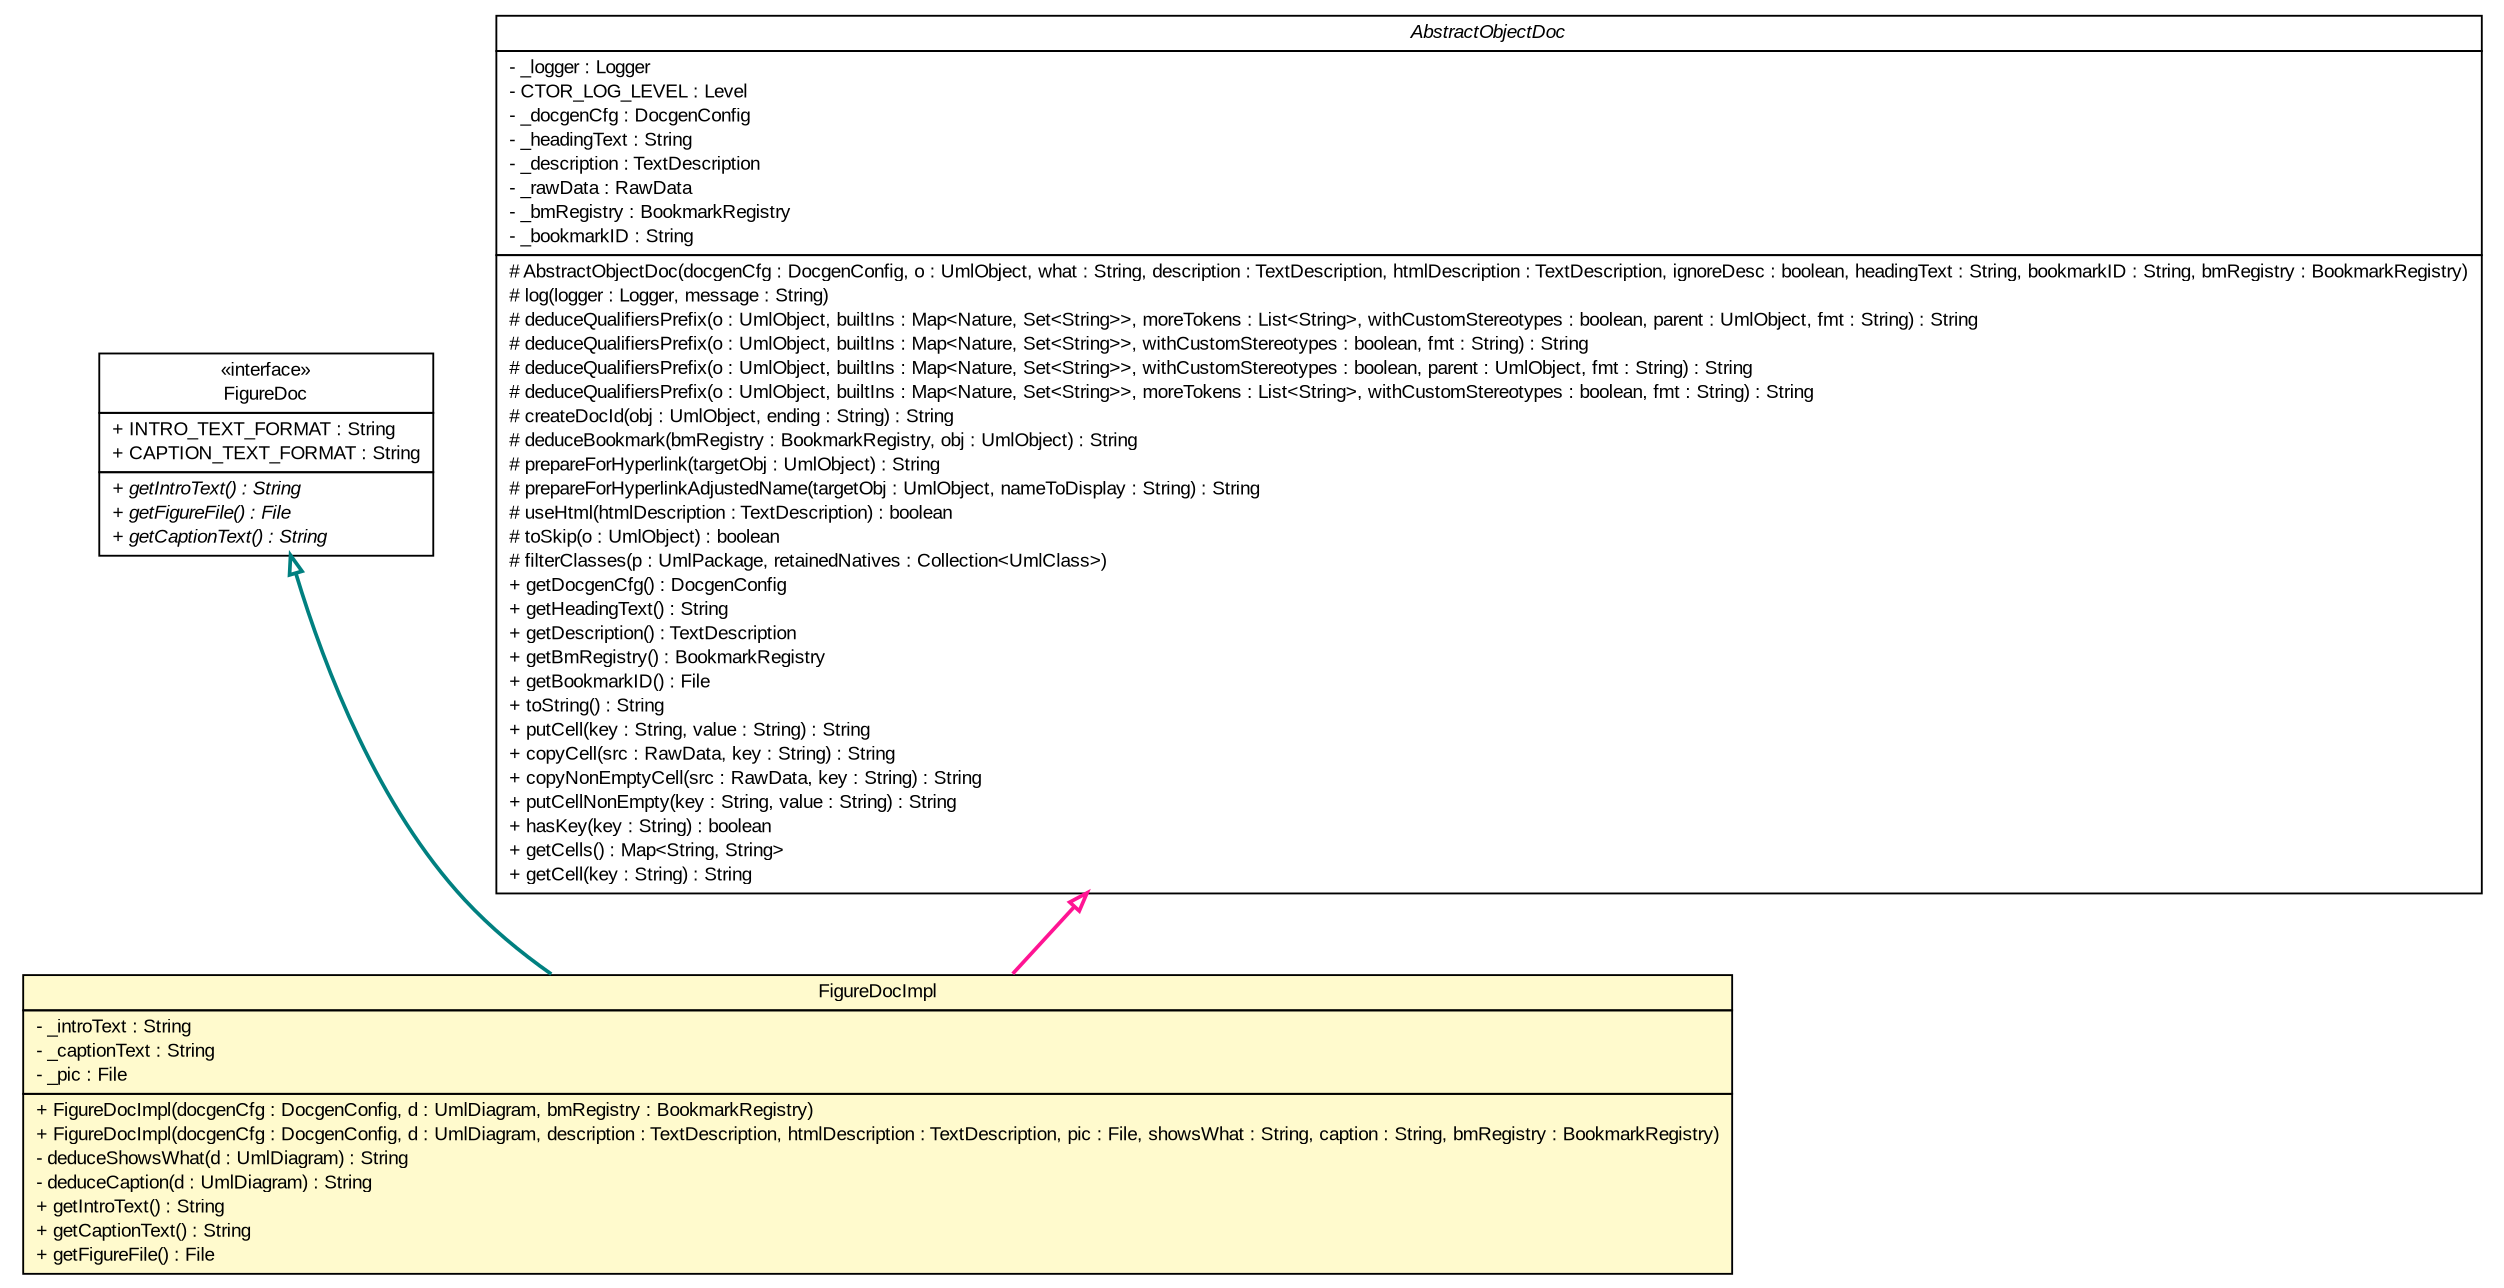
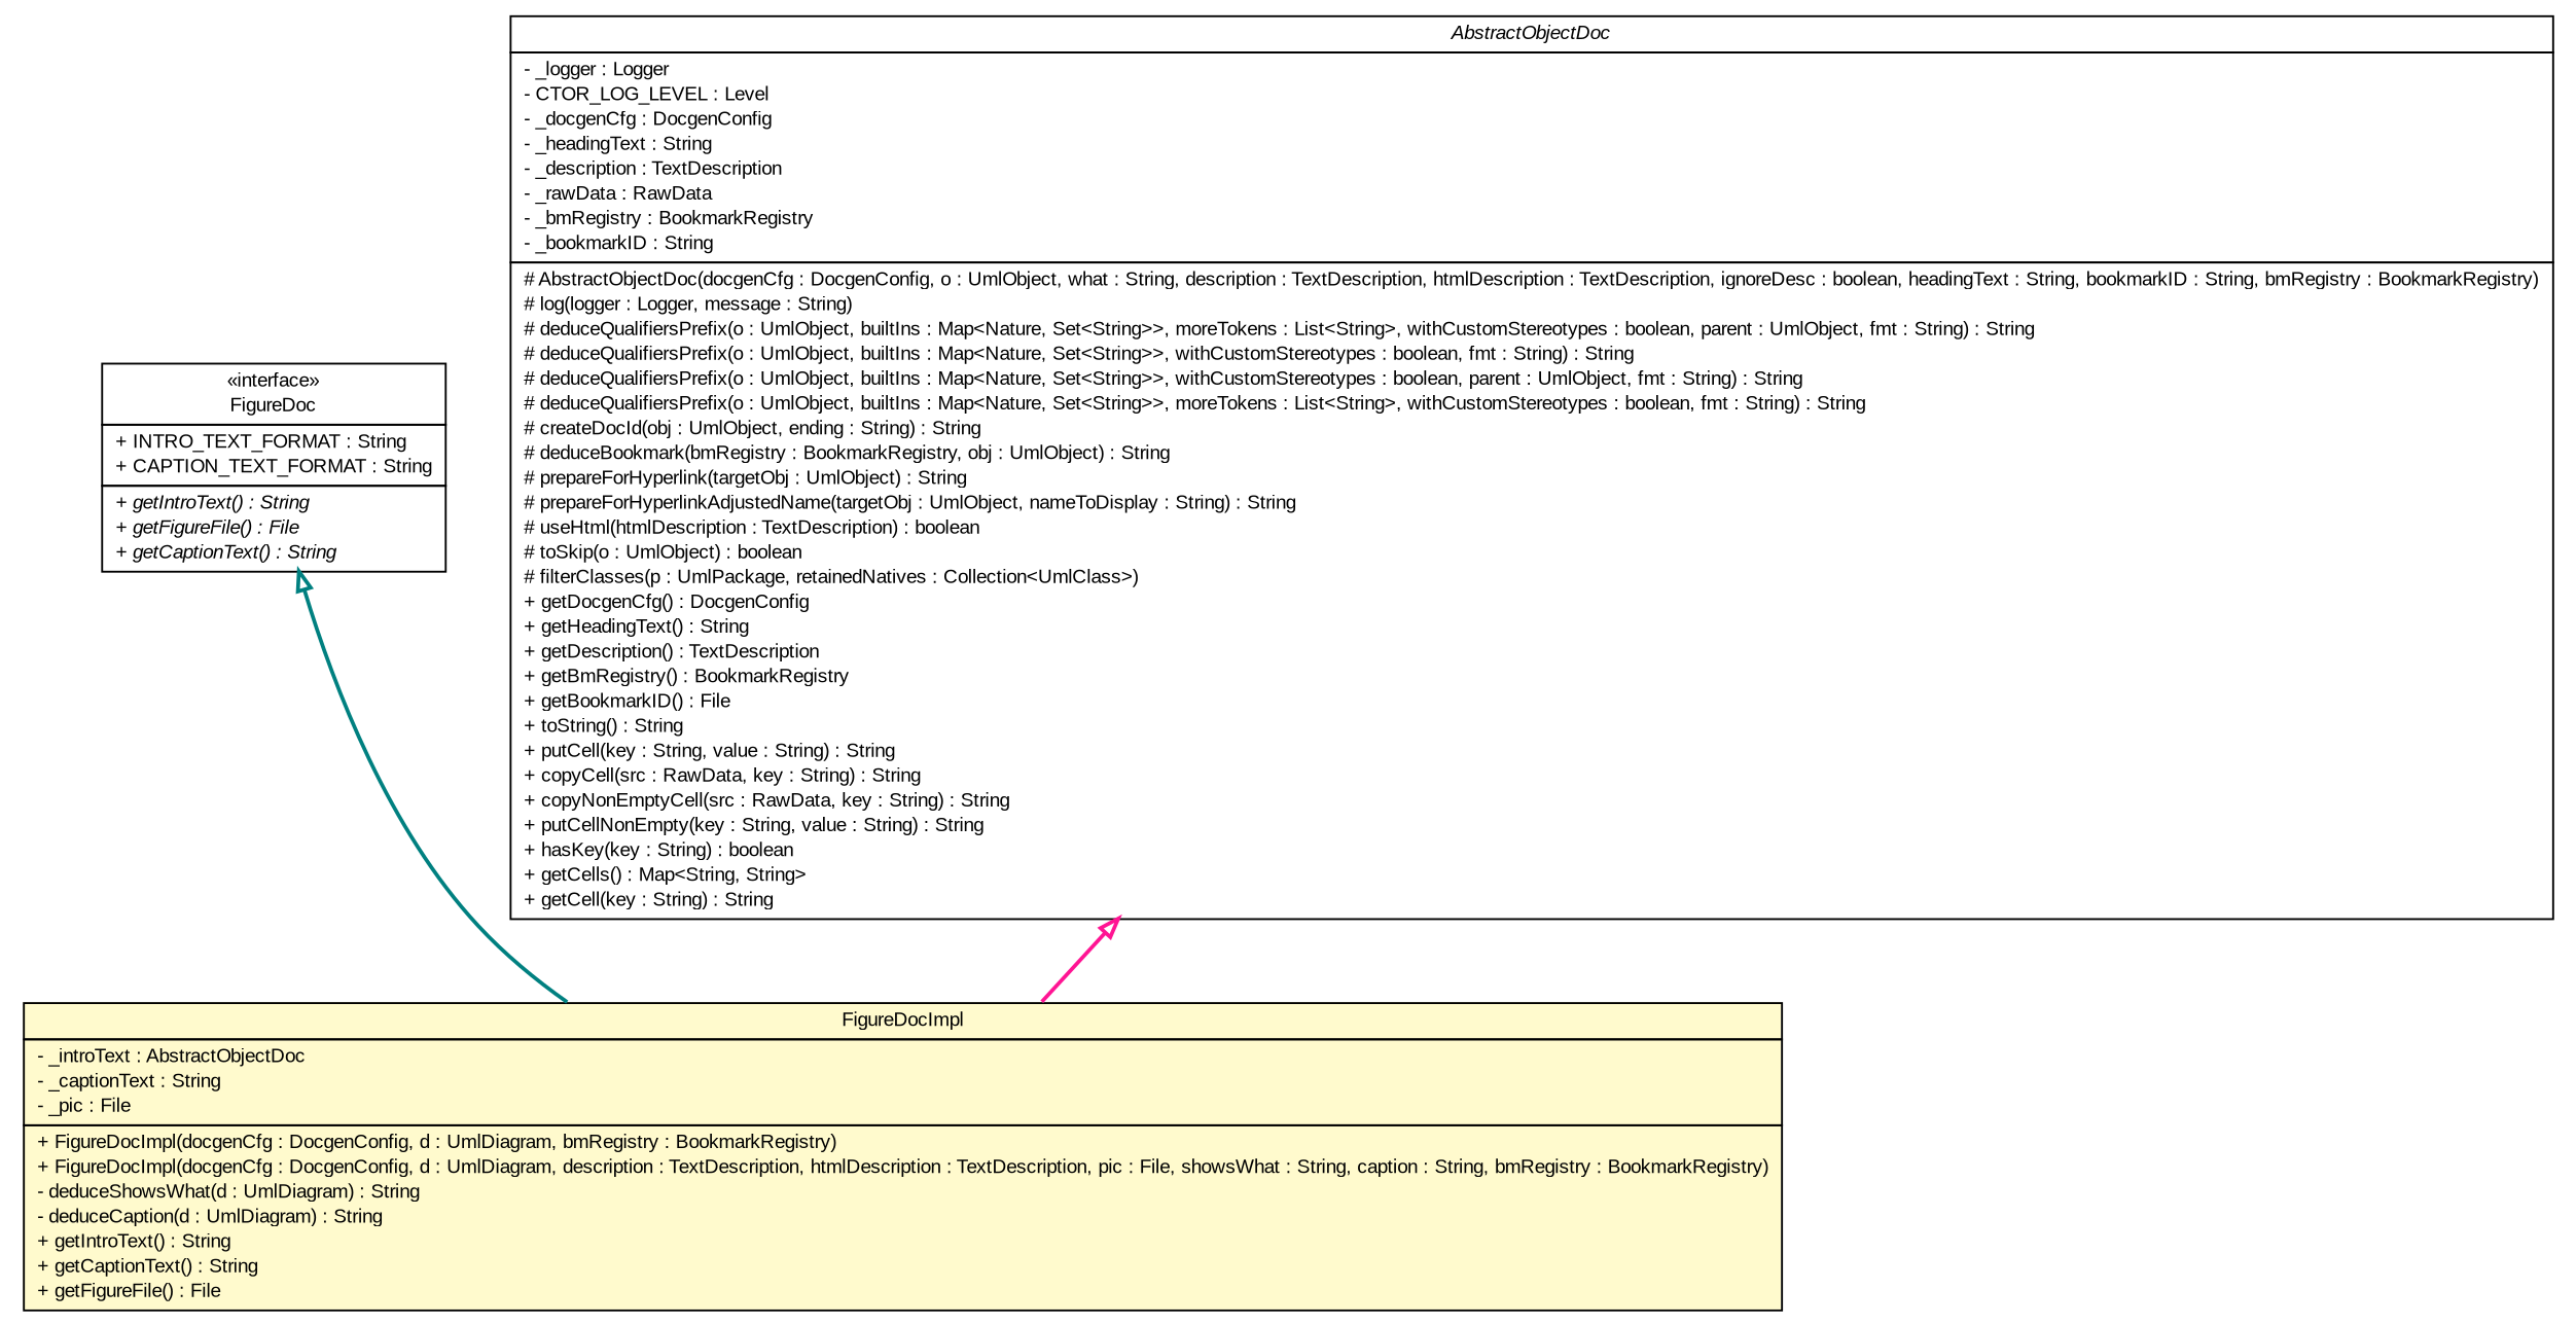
  digraph {
    nodesep=0.25
    ranksep=0.5
    node [fontcolor=black fontname=arial fontsize=10.0 shape=plaintext]
    edge [arrowtail=empty dir=back fontname=arial fontsize=10 headport=p labelfontname=arial labelfontsize=10 style=bold tailport=p]
    n1 [label=<<table title="org.tanjakostic.jcleancim.docgen.collector.FigureDoc" border="0" cellborder="1" cellspacing="0" cellpadding="2" port="p" href="../FigureDoc.html"> 		<tr><td><table border="0" cellspacing="0" cellpadding="1"> <tr><td align="center" balign="center"> &#171;interface&#187; </td></tr> <tr><td align="center" balign="center"> FigureDoc </td></tr> 		</table></td></tr> 		<tr><td><table border="0" cellspacing="0" cellpadding="1"> <tr><td align="left" balign="left"> + INTRO_TEXT_FORMAT : String </td></tr> <tr><td align="left" balign="left"> + CAPTION_TEXT_FORMAT : String </td></tr> 		</table></td></tr> 		<tr><td><table border="0" cellspacing="0" cellpadding="1"> <tr><td align="left" balign="left"><font face="Arial Italic" point-size="10.0"> + getIntroText() : String </font></td></tr> <tr><td align="left" balign="left"><font face="Arial Italic" point-size="10.0"> + getFigureFile() : File </font></td></tr> <tr><td align="left" balign="left"><font face="Arial Italic" point-size="10.0"> + getCaptionText() : String </font></td></tr> 		</table></td></tr> 		</table>>]
-   n2 [label=<<table title="org.tanjakostic.jcleancim.docgen.collector.impl.FigureDocImpl" border="0" cellborder="1" cellspacing="0" cellpadding="2" port="p" bgcolor="lemonChiffon" href="./FigureDocImpl.html"> 		<tr><td><table border="0" cellspacing="0" cellpadding="1"> <tr><td align="center" balign="center"> FigureDocImpl </td></tr> 		</table></td></tr> 		<tr><td><table border="0" cellspacing="0" cellpadding="1"> <tr><td align="left" balign="left"> - _introText : String </td></tr> <tr><td align="left" balign="left"> - _captionText : String </td></tr> <tr><td align="left" balign="left"> - _pic : File </td></tr> 		</table></td></tr> 		<tr><td><table border="0" cellspacing="0" cellpadding="1"> <tr><td align="left" balign="left"> + FigureDocImpl(docgenCfg : DocgenConfig, d : UmlDiagram, bmRegistry : BookmarkRegistry) </td></tr> <tr><td align="left" balign="left"> + FigureDocImpl(docgenCfg : DocgenConfig, d : UmlDiagram, description : TextDescription, htmlDescription : TextDescription, pic : File, showsWhat : String, caption : String, bmRegistry : BookmarkRegistry) </td></tr> <tr><td align="left" balign="left"> - deduceShowsWhat(d : UmlDiagram) : String </td></tr> <tr><td align="left" balign="left"> - deduceCaption(d : UmlDiagram) : String </td></tr> <tr><td align="left" balign="left"> + getIntroText() : String </td></tr> <tr><td align="left" balign="left"> + getCaptionText() : String </td></tr> <tr><td align="left" balign="left"> + getFigureFile() : File </td></tr> 		</table></td></tr> 		</table>>]
+   n2 [label=<<table title="org.tanjakostic.jcleancim.docgen.collector.impl.FigureDocImpl" border="0" cellborder="1" cellspacing="0" cellpadding="2" port="p" bgcolor="lemonChiffon" href="./FigureDocImpl.html"> 		<tr><td><table border="0" cellspacing="0" cellpadding="1"> <tr><td align="center" balign="center"> FigureDocImpl </td></tr> 		</table></td></tr> 		<tr><td><table border="0" cellspacing="0" cellpadding="1"> <tr><td align="left" balign="left"> - _introText : AbstractObjectDoc </td></tr> <tr><td align="left" balign="left"> - _captionText : String </td></tr> <tr><td align="left" balign="left"> - _pic : File </td></tr> 		</table></td></tr> 		<tr><td><table border="0" cellspacing="0" cellpadding="1"> <tr><td align="left" balign="left"> + FigureDocImpl(docgenCfg : DocgenConfig, d : UmlDiagram, bmRegistry : BookmarkRegistry) </td></tr> <tr><td align="left" balign="left"> + FigureDocImpl(docgenCfg : DocgenConfig, d : UmlDiagram, description : TextDescription, htmlDescription : TextDescription, pic : File, showsWhat : String, caption : String, bmRegistry : BookmarkRegistry) </td></tr> <tr><td align="left" balign="left"> - deduceShowsWhat(d : UmlDiagram) : String </td></tr> <tr><td align="left" balign="left"> - deduceCaption(d : UmlDiagram) : String </td></tr> <tr><td align="left" balign="left"> + getIntroText() : String </td></tr> <tr><td align="left" balign="left"> + getCaptionText() : String </td></tr> <tr><td align="left" balign="left"> + getFigureFile() : File </td></tr> 		</table></td></tr> 		</table>>]
    n3 [label=<<table title="org.tanjakostic.jcleancim.docgen.collector.impl.AbstractObjectDoc" border="0" cellborder="1" cellspacing="0" cellpadding="2" port="p" href="./AbstractObjectDoc.html"> 		<tr><td><table border="0" cellspacing="0" cellpadding="1"> <tr><td align="center" balign="center"><font face="Arial Italic"> AbstractObjectDoc </font></td></tr> 		</table></td></tr> 		<tr><td><table border="0" cellspacing="0" cellpadding="1"> <tr><td align="left" balign="left"> - _logger : Logger </td></tr> <tr><td align="left" balign="left"> - CTOR_LOG_LEVEL : Level </td></tr> <tr><td align="left" balign="left"> - _docgenCfg : DocgenConfig </td></tr> <tr><td align="left" balign="left"> - _headingText : String </td></tr> <tr><td align="left" balign="left"> - _description : TextDescription </td></tr> <tr><td align="left" balign="left"> - _rawData : RawData </td></tr> <tr><td align="left" balign="left"> - _bmRegistry : BookmarkRegistry </td></tr> <tr><td align="left" balign="left"> - _bookmarkID : String </td></tr> 		</table></td></tr> 		<tr><td><table border="0" cellspacing="0" cellpadding="1"> <tr><td align="left" balign="left"> # AbstractObjectDoc(docgenCfg : DocgenConfig, o : UmlObject, what : String, description : TextDescription, htmlDescription : TextDescription, ignoreDesc : boolean, headingText : String, bookmarkID : String, bmRegistry : BookmarkRegistry) </td></tr> <tr><td align="left" balign="left"> # log(logger : Logger, message : String) </td></tr> <tr><td align="left" balign="left"> # deduceQualifiersPrefix(o : UmlObject, builtIns : Map&lt;Nature, Set&lt;String&gt;&gt;, moreTokens : List&lt;String&gt;, withCustomStereotypes : boolean, parent : UmlObject, fmt : String) : String </td></tr> <tr><td align="left" balign="left"> # deduceQualifiersPrefix(o : UmlObject, builtIns : Map&lt;Nature, Set&lt;String&gt;&gt;, withCustomStereotypes : boolean, fmt : String) : String </td></tr> <tr><td align="left" balign="left"> # deduceQualifiersPrefix(o : UmlObject, builtIns : Map&lt;Nature, Set&lt;String&gt;&gt;, withCustomStereotypes : boolean, parent : UmlObject, fmt : String) : String </td></tr> <tr><td align="left" balign="left"> # deduceQualifiersPrefix(o : UmlObject, builtIns : Map&lt;Nature, Set&lt;String&gt;&gt;, moreTokens : List&lt;String&gt;, withCustomStereotypes : boolean, fmt : String) : String </td></tr> <tr><td align="left" balign="left"> # createDocId(obj : UmlObject, ending : String) : String </td></tr> <tr><td align="left" balign="left"> # deduceBookmark(bmRegistry : BookmarkRegistry, obj : UmlObject) : String </td></tr> <tr><td align="left" balign="left"> # prepareForHyperlink(targetObj : UmlObject) : String </td></tr> <tr><td align="left" balign="left"> # prepareForHyperlinkAdjustedName(targetObj : UmlObject, nameToDisplay : String) : String </td></tr> <tr><td align="left" balign="left"> # useHtml(htmlDescription : TextDescription) : boolean </td></tr> <tr><td align="left" balign="left"> # toSkip(o : UmlObject) : boolean </td></tr> <tr><td align="left" balign="left"> # filterClasses(p : UmlPackage, retainedNatives : Collection&lt;UmlClass&gt;) </td></tr> <tr><td align="left" balign="left"> + getDocgenCfg() : DocgenConfig </td></tr> <tr><td align="left" balign="left"> + getHeadingText() : String </td></tr> <tr><td align="left" balign="left"> + getDescription() : TextDescription </td></tr> <tr><td align="left" balign="left"> + getBmRegistry() : BookmarkRegistry </td></tr> <tr><td align="left" balign="left"> + getBookmarkID() : File </td></tr> <tr><td align="left" balign="left"> + toString() : String </td></tr> <tr><td align="left" balign="left"> + putCell(key : String, value : String) : String </td></tr> <tr><td align="left" balign="left"> + copyCell(src : RawData, key : String) : String </td></tr> <tr><td align="left" balign="left"> + copyNonEmptyCell(src : RawData, key : String) : String </td></tr> <tr><td align="left" balign="left"> + putCellNonEmpty(key : String, value : String) : String </td></tr> <tr><td align="left" balign="left"> + hasKey(key : String) : boolean </td></tr> <tr><td align="left" balign="left"> + getCells() : Map&lt;String, String&gt; </td></tr> <tr><td align="left" balign="left"> + getCell(key : String) : String </td></tr> 		</table></td></tr> 		</table>>]
    n1 -> n2 [color=teal]
    n3 -> n2 [color=deeppink]
  }
